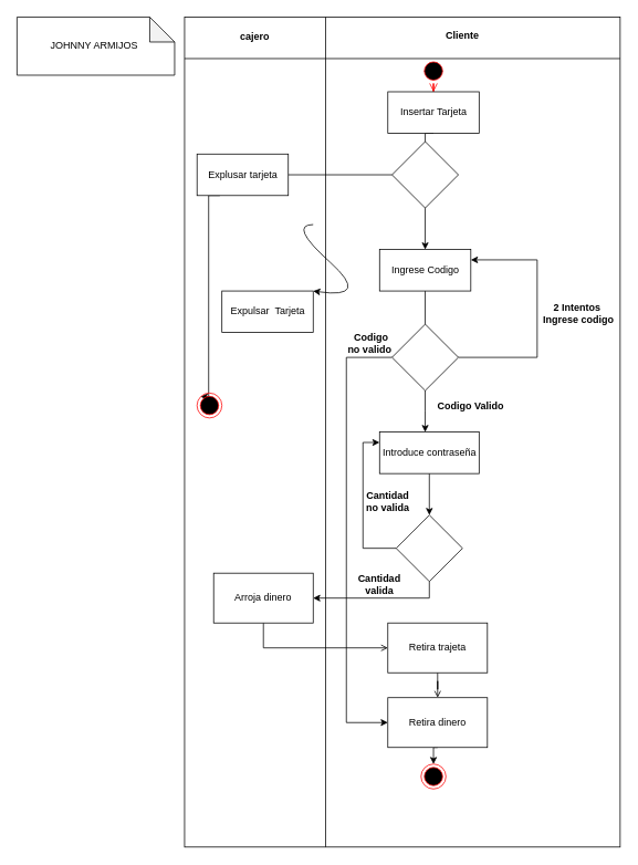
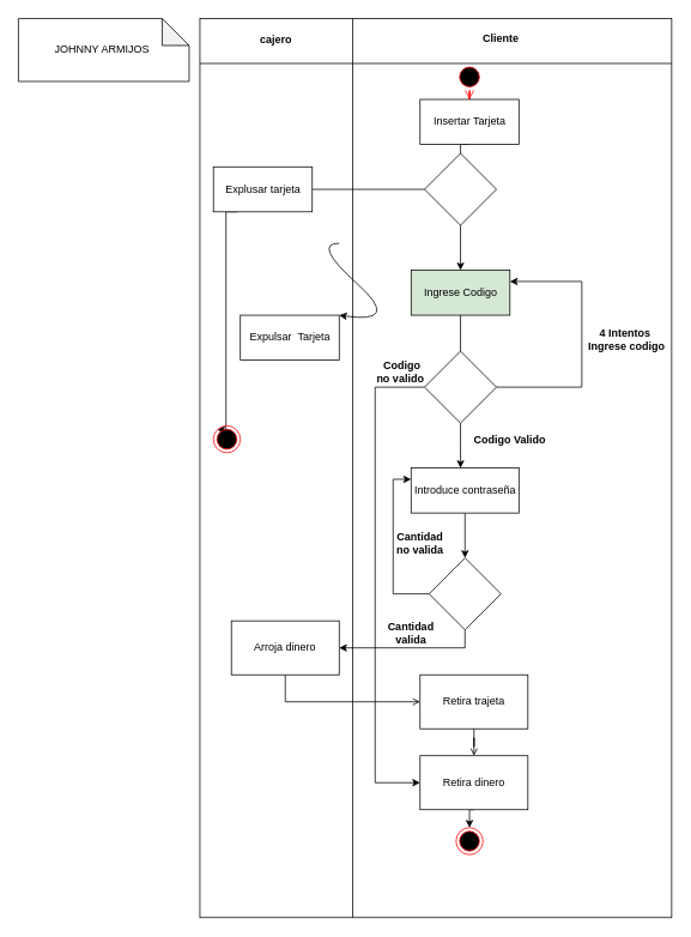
  <mxCell id="0" />
  <mxCell id="1" parent="0" />
  <mxCell id="2" value="" style="shape=internalStorage;whiteSpace=wrap;html=1;backgroundOutline=1;dx=170;dy=50;" vertex="1" parent="1"><mxGeometry x="222" y="20" width="525" height="1000" as="geometry" /></mxCell>
  <mxCell id="3" value="" style="ellipse;html=1;shape=startState;fillColor=#000000;strokeColor=#ff0000;" vertex="1" parent="1"><mxGeometry x="507" y="70" width="30" height="30" as="geometry" /></mxCell>
  <mxCell id="4" value="" style="edgeStyle=orthogonalEdgeStyle;html=1;verticalAlign=bottom;endArrow=open;endSize=8;strokeColor=#ff0000;rounded=0;" edge="1" parent="1" source="3" target="6"><mxGeometry relative="1" as="geometry"><mxPoint x="512" y="80" as="targetPoint" /></mxGeometry></mxCell>
  <mxCell id="5" style="edgeStyle=orthogonalEdgeStyle;rounded=0;orthogonalLoop=1;jettySize=auto;html=1;exitX=0.5;exitY=1;exitDx=0;exitDy=0;entryX=0.5;entryY=0;entryDx=0;entryDy=0;endArrow=none;endFill=0;" edge="1" parent="1" source="6" target="9"><mxGeometry relative="1" as="geometry" /></mxCell>
  <mxCell id="6" value="Insertar Tarjeta" style="html=1;" vertex="1" parent="1"><mxGeometry x="467" y="110" width="110" height="50" as="geometry" /></mxCell>
  <mxCell id="7" style="edgeStyle=orthogonalEdgeStyle;rounded=0;orthogonalLoop=1;jettySize=auto;html=1;exitX=0.5;exitY=1;exitDx=0;exitDy=0;entryX=0.5;entryY=0;entryDx=0;entryDy=0;endArrow=classic;endFill=1;" edge="1" parent="1" source="9" target="11"><mxGeometry relative="1" as="geometry" /></mxCell>
  <mxCell id="8" style="edgeStyle=orthogonalEdgeStyle;rounded=0;orthogonalLoop=1;jettySize=auto;html=1;exitX=0;exitY=0.5;exitDx=0;exitDy=0;entryX=1;entryY=0.5;entryDx=0;entryDy=0;startArrow=none;startFill=0;endArrow=none;endFill=0;" edge="1" parent="1" source="9" target="13"><mxGeometry relative="1" as="geometry" /></mxCell>
  <mxCell id="9" value="" style="rhombus;whiteSpace=wrap;html=1;" vertex="1" parent="1"><mxGeometry x="472" y="170" width="80" height="80" as="geometry" /></mxCell>
  <mxCell id="10" style="edgeStyle=orthogonalEdgeStyle;rounded=0;orthogonalLoop=1;jettySize=auto;html=1;exitX=0.5;exitY=1;exitDx=0;exitDy=0;entryX=0.5;entryY=0;entryDx=0;entryDy=0;startArrow=none;startFill=0;endArrow=none;endFill=0;" edge="1" parent="1" source="11" target="18"><mxGeometry relative="1" as="geometry" /></mxCell>
- <mxCell id="11" value="Ingrese Codigo" style="html=1;" vertex="1" parent="1"><mxGeometry x="457" y="300" width="110" height="50" as="geometry" /></mxCell>
+ <mxCell id="11" value="Ingrese Codigo" style="html=1;fillColor=#d5e8d4;" vertex="1" parent="1"><mxGeometry x="457" y="300" width="110" height="50" as="geometry" /></mxCell>
  <mxCell id="12" style="edgeStyle=orthogonalEdgeStyle;rounded=0;orthogonalLoop=1;jettySize=auto;html=1;exitX=0.25;exitY=1;exitDx=0;exitDy=0;entryX=0;entryY=0;entryDx=0;entryDy=0;" edge="1" parent="1" source="13" target="24"><mxGeometry relative="1" as="geometry"><Array as="points"><mxPoint x="251" y="235" /></Array></mxGeometry></mxCell>
  <mxCell id="13" value="Explusar tarjeta" style="html=1;" vertex="1" parent="1"><mxGeometry x="237" y="185" width="110" height="50" as="geometry" /></mxCell>
  <mxCell id="14" value="Expulsar&amp;nbsp; Tarjeta" style="html=1;" vertex="1" parent="1"><mxGeometry x="267" y="350" width="110" height="50" as="geometry" /></mxCell>
  <mxCell id="15" style="edgeStyle=orthogonalEdgeStyle;rounded=0;orthogonalLoop=1;jettySize=auto;html=1;exitX=1;exitY=0.5;exitDx=0;exitDy=0;startArrow=none;startFill=0;endArrow=classic;endFill=1;entryX=1;entryY=0.25;entryDx=0;entryDy=0;" edge="1" parent="1" source="18" target="11"><mxGeometry relative="1" as="geometry"><mxPoint x="647" y="330" as="targetPoint" /><Array as="points"><mxPoint x="647" y="430" /><mxPoint x="647" y="313" /></Array></mxGeometry></mxCell>
  <mxCell id="16" style="edgeStyle=orthogonalEdgeStyle;rounded=0;orthogonalLoop=1;jettySize=auto;html=1;exitX=0.5;exitY=1;exitDx=0;exitDy=0;entryX=0.5;entryY=0;entryDx=0;entryDy=0;startArrow=none;startFill=0;endArrow=classic;endFill=1;" edge="1" parent="1" source="18"><mxGeometry relative="1" as="geometry"><mxPoint x="512" y="520" as="targetPoint" /></mxGeometry></mxCell>
  <mxCell id="17" style="edgeStyle=orthogonalEdgeStyle;rounded=0;orthogonalLoop=1;jettySize=auto;html=1;exitX=0;exitY=0.5;exitDx=0;exitDy=0;entryX=0;entryY=0.5;entryDx=0;entryDy=0;" edge="1" parent="1" source="18" target="34"><mxGeometry relative="1" as="geometry"><Array as="points"><mxPoint x="417" y="430" /><mxPoint x="417" y="870" /></Array></mxGeometry></mxCell>
  <mxCell id="18" value="" style="rhombus;whiteSpace=wrap;html=1;" vertex="1" parent="1"><mxGeometry x="472" y="390" width="80" height="80" as="geometry" /></mxCell>
- <mxCell id="19" value="2 Intentos &#10;Ingrese codigo" style="text;align=center;fontStyle=1;verticalAlign=middle;spacingLeft=3;spacingRight=3;strokeColor=none;rotatable=0;points=[[0,0.5],[1,0.5]];portConstraint=eastwest;" vertex="1" parent="1"><mxGeometry x="657" y="364" width="80" height="26" as="geometry" /></mxCell>
+ <mxCell id="19" value="4 Intentos &#10;Ingrese codigo" style="text;align=center;fontStyle=1;verticalAlign=middle;spacingLeft=3;spacingRight=3;strokeColor=none;rotatable=0;points=[[0,0.5],[1,0.5]];portConstraint=eastwest;" vertex="1" parent="1"><mxGeometry x="657" y="364" width="80" height="26" as="geometry" /></mxCell>
  <mxCell id="20" value="" style="curved=1;endArrow=classic;html=1;rounded=0;entryX=1;entryY=0;entryDx=0;entryDy=0;" edge="1" parent="1" target="14"><mxGeometry width="50" height="50" relative="1" as="geometry"><mxPoint x="377" y="270" as="sourcePoint" /><mxPoint x="417" y="240" as="targetPoint" /><Array as="points"><mxPoint x="347" y="270" /><mxPoint x="447" y="360" /></Array></mxGeometry></mxCell>
  <mxCell id="21" value="Codigo Valido" style="text;align=center;fontStyle=1;verticalAlign=middle;spacingLeft=3;spacingRight=3;strokeColor=none;rotatable=0;points=[[0,0.5],[1,0.5]];portConstraint=eastwest;" vertex="1" parent="1"><mxGeometry x="527" y="475" width="80" height="26" as="geometry" /></mxCell>
  <mxCell id="22" value="Codigo &#10;no valido " style="text;align=center;fontStyle=1;verticalAlign=middle;spacingLeft=3;spacingRight=3;strokeColor=none;rotatable=0;points=[[0,0.5],[1,0.5]];portConstraint=eastwest;" vertex="1" parent="1"><mxGeometry x="407" y="400" width="80" height="26" as="geometry" /></mxCell>
  <mxCell id="23" value="&lt;b&gt;Cliente&lt;/b&gt;" style="text;html=1;strokeColor=none;fillColor=none;align=center;verticalAlign=middle;whiteSpace=wrap;rounded=0;" vertex="1" parent="1"><mxGeometry x="527" y="28" width="60" height="30" as="geometry" /></mxCell>
  <mxCell id="24" value="" style="ellipse;html=1;shape=endState;fillColor=#000000;strokeColor=#ff0000;" vertex="1" parent="1"><mxGeometry x="237" y="473" width="30" height="30" as="geometry" /></mxCell>
  <mxCell id="25" value="cajero" style="text;align=center;fontStyle=1;verticalAlign=middle;spacingLeft=3;spacingRight=3;strokeColor=none;rotatable=0;points=[[0,0.5],[1,0.5]];portConstraint=eastwest;" vertex="1" parent="1"><mxGeometry x="267" y="30" width="80" height="26" as="geometry" /></mxCell>
  <mxCell id="26" style="edgeStyle=orthogonalEdgeStyle;rounded=0;orthogonalLoop=1;jettySize=auto;html=1;exitX=0.5;exitY=1;exitDx=0;exitDy=0;entryX=0.5;entryY=0;entryDx=0;entryDy=0;" edge="1" parent="1" source="27" target="30"><mxGeometry relative="1" as="geometry" /></mxCell>
  <mxCell id="27" value="Introduce contraseña" style="html=1;" vertex="1" parent="1"><mxGeometry x="457" y="520" width="120" height="50" as="geometry" /></mxCell>
  <mxCell id="28" style="edgeStyle=orthogonalEdgeStyle;rounded=0;orthogonalLoop=1;jettySize=auto;html=1;exitX=0;exitY=0.5;exitDx=0;exitDy=0;entryX=0;entryY=0.25;entryDx=0;entryDy=0;" edge="1" parent="1" source="30" target="27"><mxGeometry relative="1" as="geometry" /></mxCell>
  <mxCell id="29" style="edgeStyle=orthogonalEdgeStyle;rounded=0;orthogonalLoop=1;jettySize=auto;html=1;exitX=0.5;exitY=1;exitDx=0;exitDy=0;entryX=1;entryY=0.5;entryDx=0;entryDy=0;" edge="1" parent="1" source="30" target="36"><mxGeometry relative="1" as="geometry" /></mxCell>
  <mxCell id="30" value="" style="rhombus;whiteSpace=wrap;html=1;" vertex="1" parent="1"><mxGeometry x="477" y="620" width="80" height="80" as="geometry" /></mxCell>
  <mxCell id="31" style="edgeStyle=orthogonalEdgeStyle;rounded=0;orthogonalLoop=1;jettySize=auto;html=1;exitX=0.5;exitY=1;exitDx=0;exitDy=0;endArrow=open;" edge="1" parent="1" source="32" target="34"><mxGeometry relative="1" as="geometry" /></mxCell>
  <mxCell id="32" value="Retira trajeta" style="rounded=0;whiteSpace=wrap;html=1;" vertex="1" parent="1"><mxGeometry x="467" y="750" width="120" height="60" as="geometry" /></mxCell>
  <mxCell id="33" style="edgeStyle=orthogonalEdgeStyle;rounded=0;orthogonalLoop=1;jettySize=auto;html=1;exitX=0.5;exitY=1;exitDx=0;exitDy=0;entryX=0.5;entryY=0;entryDx=0;entryDy=0;" edge="1" parent="1" source="34" target="37"><mxGeometry relative="1" as="geometry" /></mxCell>
  <mxCell id="34" value="Retira dinero" style="rounded=0;whiteSpace=wrap;html=1;" vertex="1" parent="1"><mxGeometry x="467" y="840" width="120" height="60" as="geometry" /></mxCell>
  <mxCell id="35" style="edgeStyle=orthogonalEdgeStyle;rounded=0;orthogonalLoop=1;jettySize=auto;html=1;exitX=0.5;exitY=1;exitDx=0;exitDy=0;entryX=0;entryY=0.5;entryDx=0;entryDy=0;endArrow=open;" edge="1" parent="1" source="36" target="32"><mxGeometry relative="1" as="geometry" /></mxCell>
  <mxCell id="36" value="Arroja dinero" style="rounded=0;whiteSpace=wrap;html=1;" vertex="1" parent="1"><mxGeometry x="257" y="690" width="120" height="60" as="geometry" /></mxCell>
  <mxCell id="37" value="" style="ellipse;html=1;shape=endState;fillColor=#000000;strokeColor=#ff0000;" vertex="1" parent="1"><mxGeometry x="507" y="920" width="30" height="30" as="geometry" /></mxCell>
  <mxCell id="38" value="Cantidad&#10;no valida" style="text;align=center;fontStyle=1;verticalAlign=middle;spacingLeft=3;spacingRight=3;strokeColor=none;rotatable=0;points=[[0,0.5],[1,0.5]];portConstraint=eastwest;" vertex="1" parent="1"><mxGeometry x="427" y="590" width="80" height="26" as="geometry" /></mxCell>
  <mxCell id="39" value="Cantidad&#10;valida" style="text;align=center;fontStyle=1;verticalAlign=middle;spacingLeft=3;spacingRight=3;strokeColor=none;rotatable=0;points=[[0,0.5],[1,0.5]];portConstraint=eastwest;" vertex="1" parent="1"><mxGeometry x="417" y="690" width="80" height="26" as="geometry" /></mxCell>
  <mxCell id="40" value="JOHNNY ARMIJOS&amp;nbsp;" style="shape=note;whiteSpace=wrap;html=1;backgroundOutline=1;darkOpacity=0.05;" vertex="1" parent="1"><mxGeometry x="20" y="20" width="190" height="70" as="geometry" /></mxCell>
